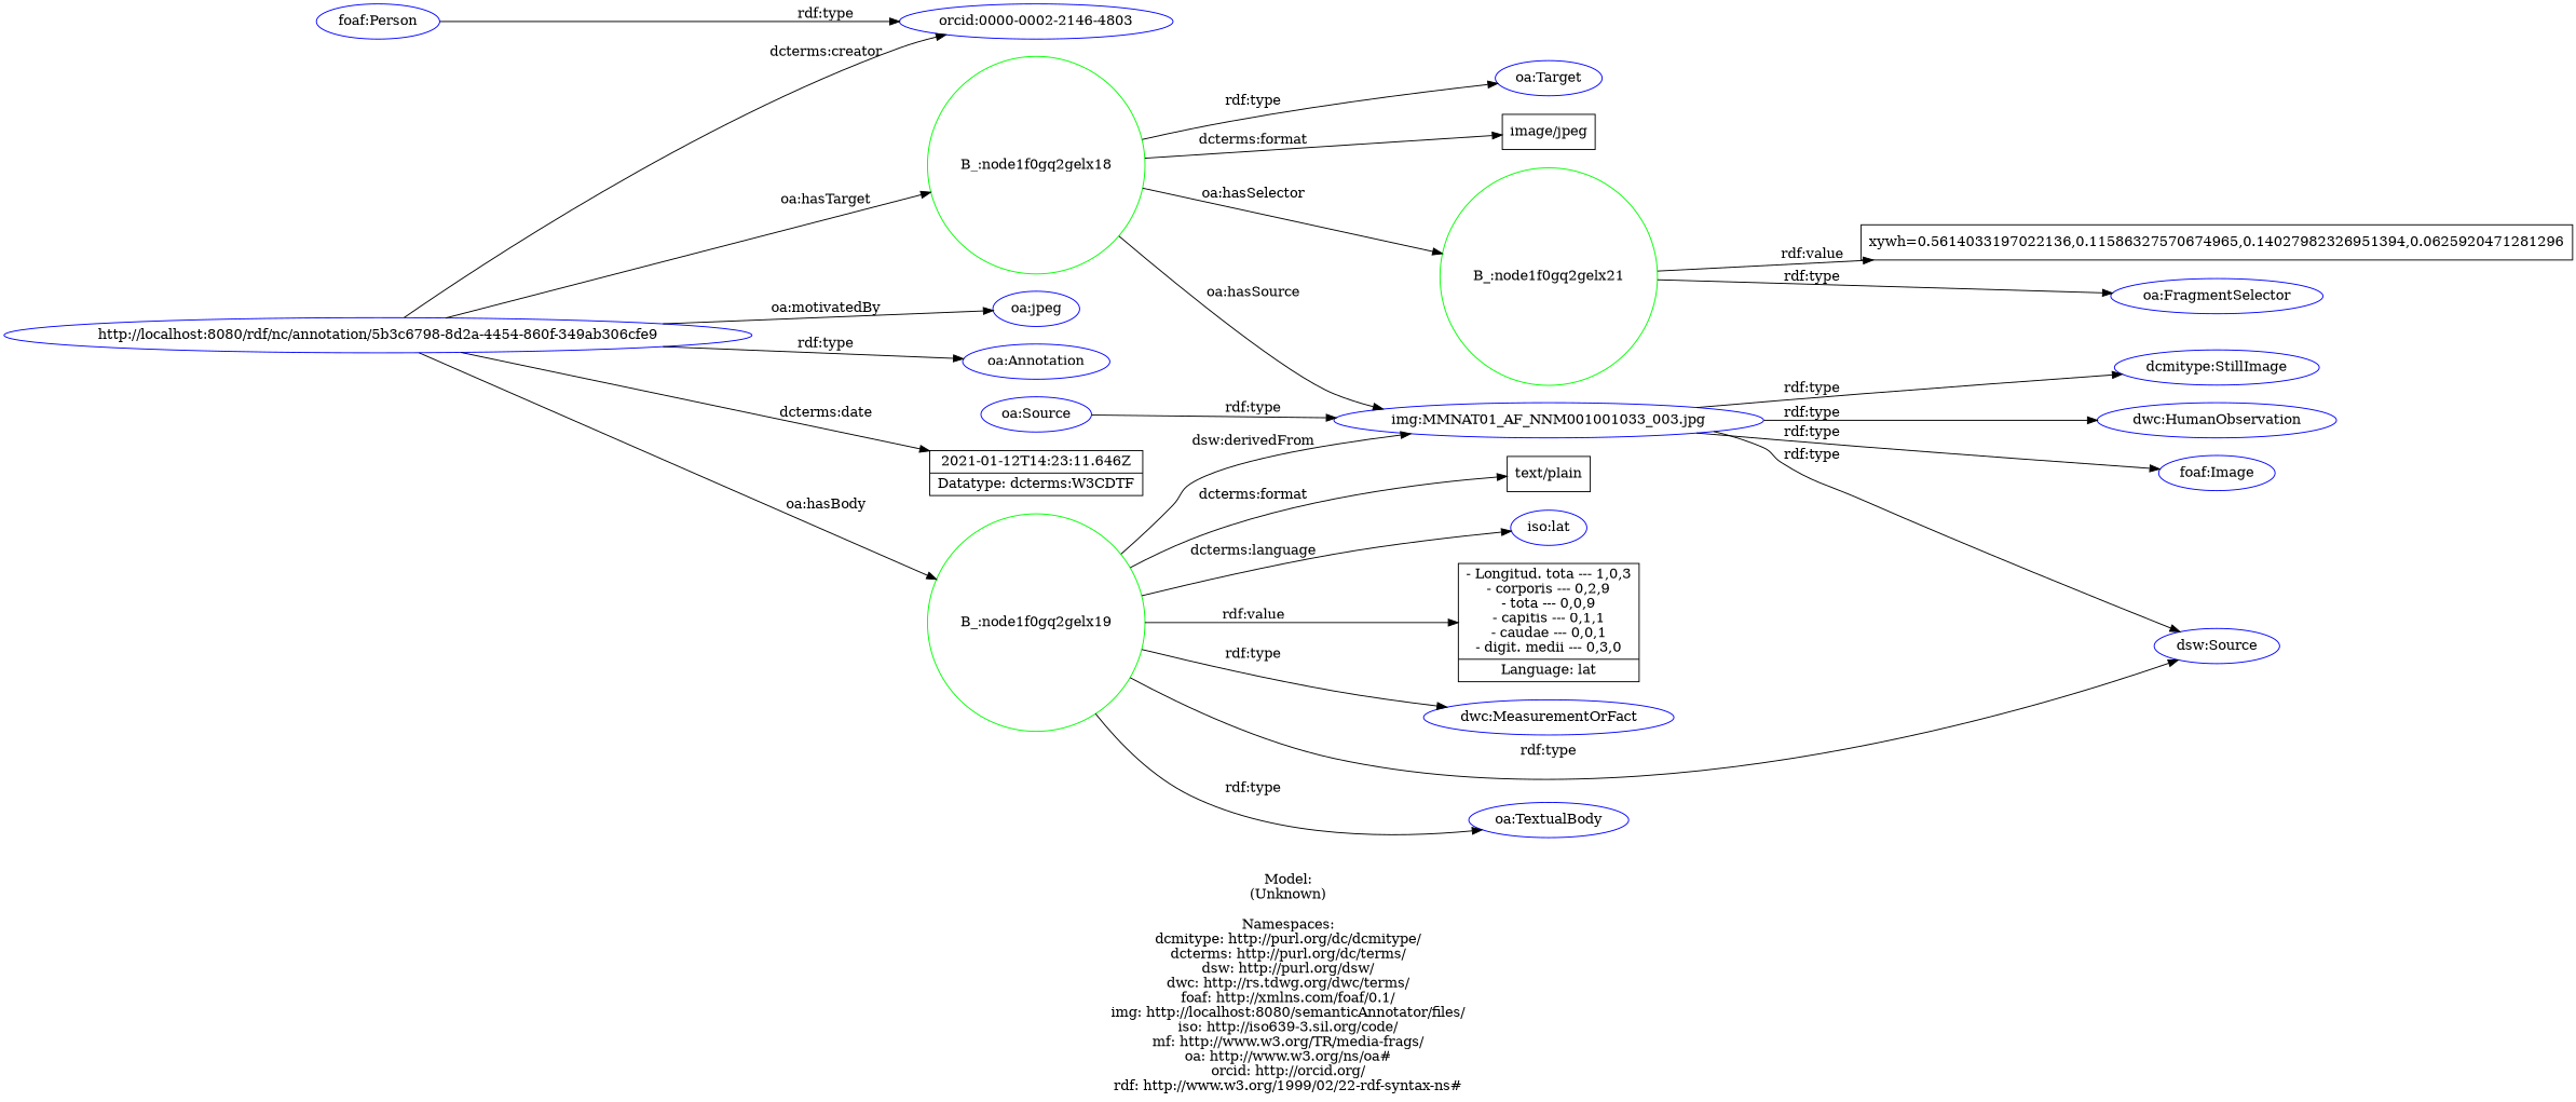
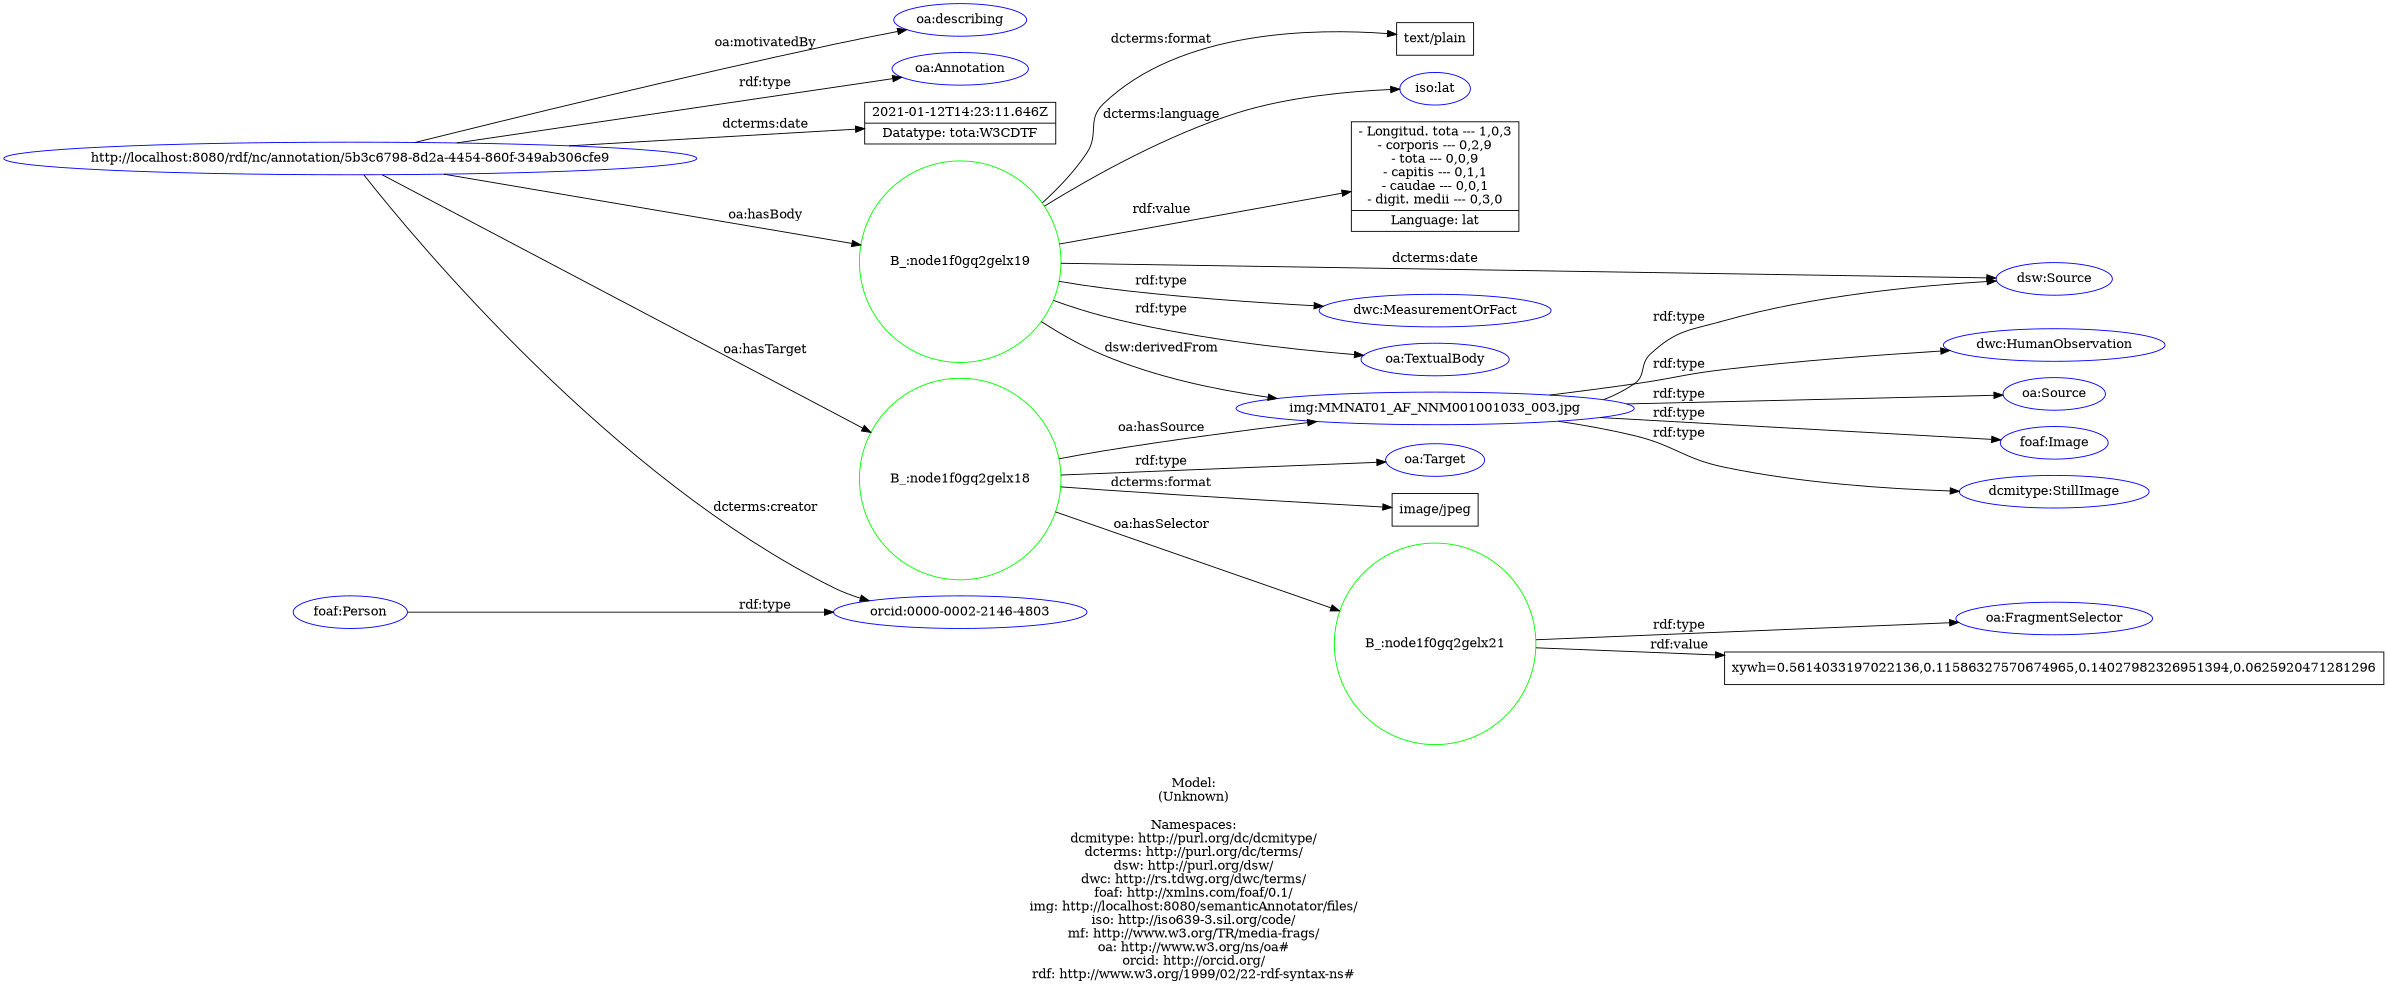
  digraph {
    label="\n\nModel:\n(Unknown)\n\nNamespaces:\ndcmitype: http://purl.org/dc/dcmitype/\ndcterms: http://purl.org/dc/terms/\ndsw: http://purl.org/dsw/\ndwc: http://rs.tdwg.org/dwc/terms/\nfoaf: http://xmlns.com/foaf/0.1/\nimg: http://localhost:8080/semanticAnnotator/files/\niso: http://iso639-3.sil.org/code/\nmf: http://www.w3.org/TR/media-frags/\noa: http://www.w3.org/ns/oa#\norcid: http://orcid.org/\nrdf: http://www.w3.org/1999/02/22-rdf-syntax-ns#\n"
    rankdir=LR
    node [color=blue shape=ellipse]
    n1 [label="http://localhost:8080/rdf/nc/annotation/5b3c6798-8d2a-4454-860f-349ab306cfe9"]
    n2 [label="oa:Annotation"]
    n3 [label="orcid:0000-0002-2146-4803"]
-   n4 [label="2021-01-12T14:23:11.646Z|Datatype: dcterms:W3CDTF" shape=record color=""]
+   n4 [label="2021-01-12T14:23:11.646Z|Datatype: tota:W3CDTF" shape=record color=""]
    "B_:node1f0gq2gelx19" [color=green shape=circle]
    "B_:node1f0gq2gelx18" [color=green shape=circle]
-   n7 [label="oa:jpeg"]
+   n7 [label="oa:describing"]
    n8 [label="dsw:Source"]
    n9 [label="dwc:MeasurementOrFact"]
    n10 [label="oa:TextualBody"]
    n11 [label="text/plain" shape=record color=""]
    n12 [label="iso:lat"]
    n13 [label="img:MMNAT01_AF_NNM001001033_003.jpg"]
    n14 [label="- Longitud. tota --- 1,0,3\n- corporis --- 0,2,9\n- tota --- 0,0,9\n- capitis --- 0,1,1\n- caudae --- 0,0,1\n- digit. medii --- 0,3,0|Language: lat" shape=record color=""]
    n15 [label="oa:Target"]
    n16 [label="image/jpeg" shape=record color=""]
    "B_:node1f0gq2gelx21" [color=green shape=circle]
    n18 [label="foaf:Person"]
    n19 [label="dcmitype:StillImage"]
    n20 [label="dwc:HumanObservation"]
    n21 [label="oa:Source"]
    n22 [label="foaf:Image"]
    n23 [label="oa:FragmentSelector"]
    n24 [label="xywh=0.5614033197022136,0.11586327570674965,0.14027982326951394,0.0625920471281296" shape=record color=""]
    n1 -> n2 [label="rdf:type"]
    n1 -> n3 [label="dcterms:creator"]
    n1 -> n4 [label="dcterms:date"]
    n1 -> "B_:node1f0gq2gelx19" [label="oa:hasBody"]
    n1 -> "B_:node1f0gq2gelx18" [label="oa:hasTarget"]
    n1 -> n7 [label="oa:motivatedBy"]
-   "B_:node1f0gq2gelx19" -> n8 [label="rdf:type"]
+   "B_:node1f0gq2gelx19" -> n8 [label="dcterms:date"]
    "B_:node1f0gq2gelx19" -> n9 [label="rdf:type"]
    "B_:node1f0gq2gelx19" -> n10 [label="rdf:type"]
    "B_:node1f0gq2gelx19" -> n11 [label="dcterms:format"]
    "B_:node1f0gq2gelx19" -> n12 [label="dcterms:language"]
    "B_:node1f0gq2gelx19" -> n13 [label="dsw:derivedFrom"]
    "B_:node1f0gq2gelx19" -> n14 [label="rdf:value"]
    "B_:node1f0gq2gelx18" -> n13 [label="oa:hasSource"]
    "B_:node1f0gq2gelx18" -> n15 [label="rdf:type"]
    "B_:node1f0gq2gelx18" -> n16 [label="dcterms:format"]
    "B_:node1f0gq2gelx18" -> "B_:node1f0gq2gelx21" [label="oa:hasSelector"]
    n13 -> n8 [label="rdf:type"]
    n13 -> n19 [label="rdf:type"]
    n13 -> n20 [label="rdf:type"]
-   n21 -> n13 [label="rdf:type"]
+   n13 -> n21 [label="rdf:type"]
    n13 -> n22 [label="rdf:type"]
    "B_:node1f0gq2gelx21" -> n23 [label="rdf:type"]
    "B_:node1f0gq2gelx21" -> n24 [label="rdf:value"]
    n18 -> n3 [label="rdf:type"]
  }
